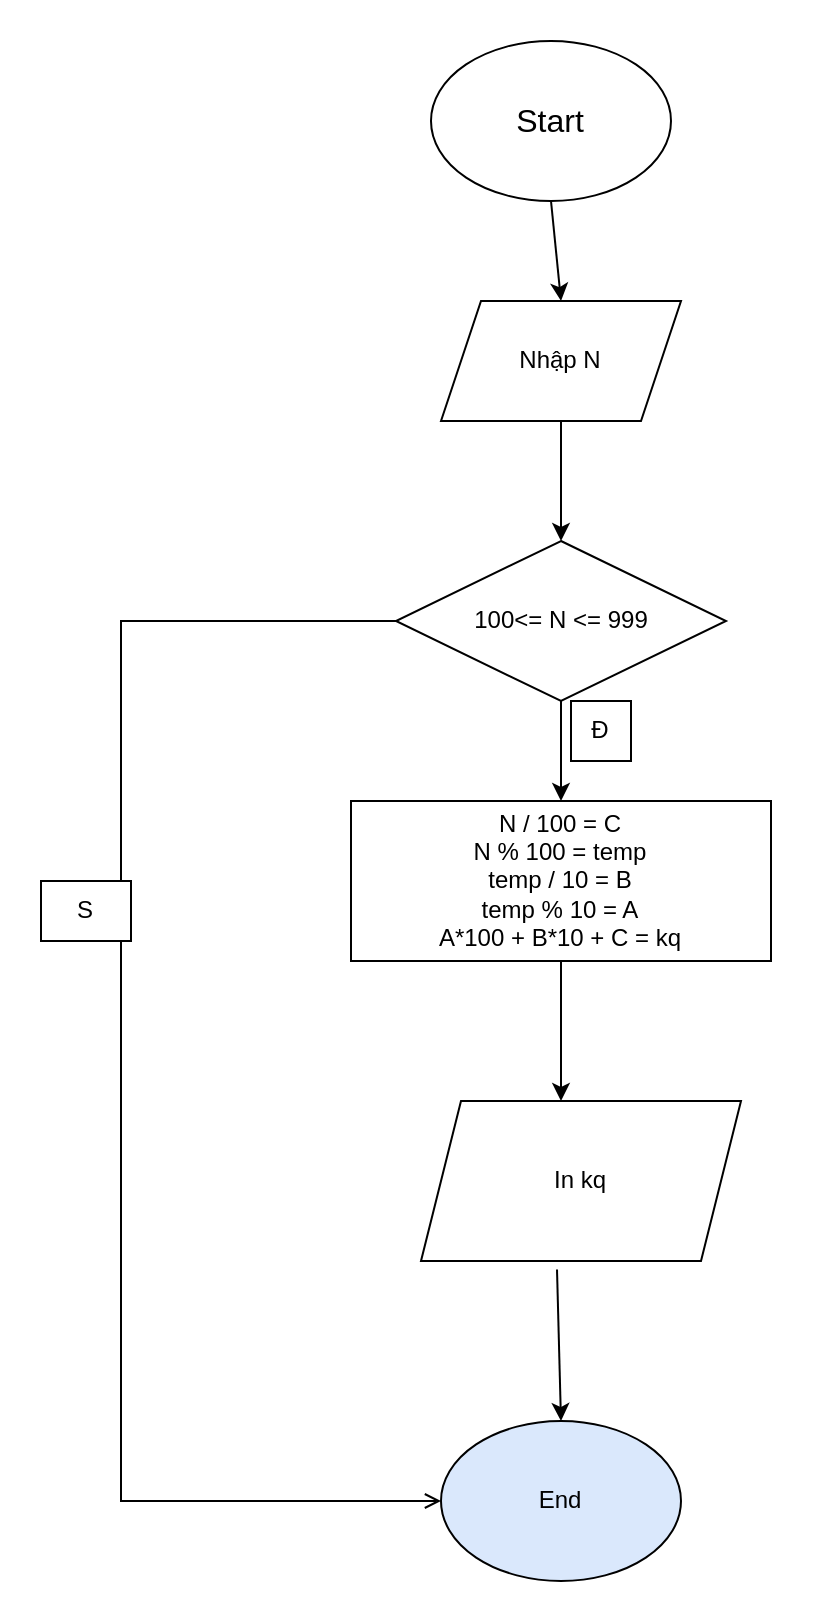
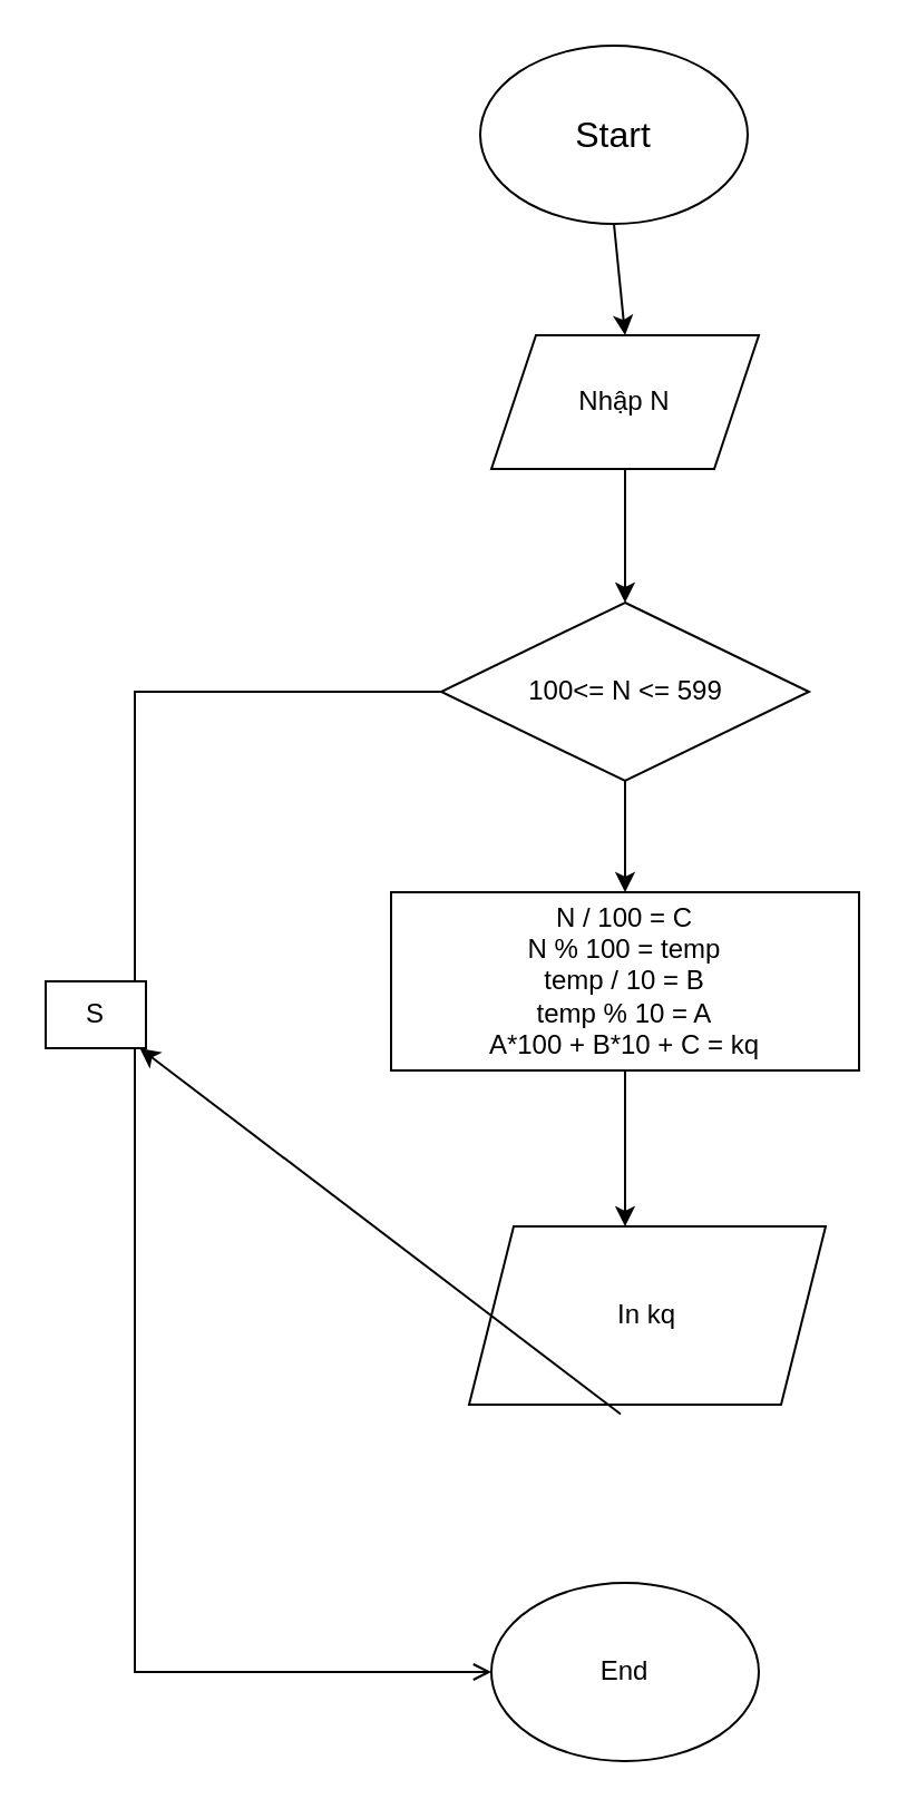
  <mxCell id="0" />
  <mxCell id="1" parent="0" />
  <mxCell id="2" value="&lt;font size=&quot;3&quot;&gt;Start&lt;/font&gt;" style="ellipse;whiteSpace=wrap;html=1;" parent="1" vertex="1"><mxGeometry x="215" y="20" width="120" height="80" as="geometry" /></mxCell>
  <mxCell id="3" value="" style="endArrow=classic;html=1;rounded=0;exitX=0.5;exitY=1;exitDx=0;exitDy=0;" parent="1" source="2" edge="1"><mxGeometry width="50" height="50" relative="1" as="geometry"><mxPoint x="280" y="160" as="sourcePoint" /><mxPoint x="280" y="150" as="targetPoint" /></mxGeometry></mxCell>
  <mxCell id="4" value="" style="endArrow=classic;html=1;rounded=0;exitX=0.5;exitY=1;exitDx=0;exitDy=0;" parent="1" edge="1"><mxGeometry width="50" height="50" relative="1" as="geometry"><mxPoint x="280" y="210" as="sourcePoint" /><mxPoint x="280" y="270" as="targetPoint" /></mxGeometry></mxCell>
  <mxCell id="5" value="N / 100 = C&lt;div&gt;N % 100 = temp&lt;/div&gt;&lt;div&gt;temp / 10 = B&lt;div&gt;temp % 10 = A&lt;/div&gt;&lt;/div&gt;&lt;div&gt;A*100 + B*10 + C = kq&lt;/div&gt;" style="rounded=0;whiteSpace=wrap;html=1;" parent="1" vertex="1"><mxGeometry x="175" y="400" width="210" height="80" as="geometry" /></mxCell>
- <mxCell id="6" value="100&amp;lt;= N &amp;lt;= 999" style="rhombus;whiteSpace=wrap;html=1;" parent="1" vertex="1"><mxGeometry x="197.5" y="270" width="165" height="80" as="geometry" /></mxCell>
+ <mxCell id="6" value="100&amp;lt;= N &amp;lt;= 599" style="rhombus;whiteSpace=wrap;html=1;" parent="1" vertex="1"><mxGeometry x="197.5" y="270" width="165" height="80" as="geometry" /></mxCell>
  <mxCell id="7" value="" style="endArrow=classic;html=1;rounded=0;exitX=0.5;exitY=1;exitDx=0;exitDy=0;entryX=0.5;entryY=0;entryDx=0;entryDy=0;" parent="1" source="6" target="5" edge="1"><mxGeometry width="50" height="50" relative="1" as="geometry"><mxPoint x="330" y="370" as="sourcePoint" /><mxPoint x="380" y="320" as="targetPoint" /></mxGeometry></mxCell>
- <mxCell id="8" value="Đ" style="whiteSpace=wrap;html=1;aspect=fixed;" parent="1" vertex="1"><mxGeometry x="285" y="350" width="30" height="30" as="geometry" /></mxCell>
  <mxCell id="9" value="" style="endArrow=open;html=1;rounded=0;exitX=0;exitY=0.5;exitDx=0;exitDy=0;" parent="1" source="6" target="14" edge="1"><mxGeometry width="50" height="50" relative="1" as="geometry"><mxPoint x="290" y="520" as="sourcePoint" /><mxPoint x="220" y="750" as="targetPoint" /><Array as="points"><mxPoint x="60" y="310" /><mxPoint x="60" y="750" /></Array></mxGeometry></mxCell>
  <mxCell id="10" value="S" style="whiteSpace=wrap;html=1;aspect=fixed;" parent="1" vertex="1"><mxGeometry x="20" y="440" width="45" height="30" as="geometry" /></mxCell>
  <mxCell id="11" value="" style="endArrow=classic;html=1;rounded=0;exitX=0.5;exitY=1;exitDx=0;exitDy=0;" parent="1" source="5" edge="1"><mxGeometry width="50" height="50" relative="1" as="geometry"><mxPoint x="310" y="510" as="sourcePoint" /><mxPoint x="280" y="550" as="targetPoint" /></mxGeometry></mxCell>
  <mxCell id="12" value="In kq" style="shape=parallelogram;perimeter=parallelogramPerimeter;whiteSpace=wrap;html=1;fixedSize=1;" parent="1" vertex="1"><mxGeometry x="210" y="550" width="160" height="80" as="geometry" /></mxCell>
  <mxCell id="13" value="Nhập N" style="shape=parallelogram;perimeter=parallelogramPerimeter;whiteSpace=wrap;html=1;fixedSize=1;rounded=0;" parent="1" vertex="1"><mxGeometry x="220" y="150" width="120" height="60" as="geometry" /></mxCell>
- <mxCell id="14" value="End" style="ellipse;whiteSpace=wrap;html=1;fillColor=#dae8fc;" parent="1" vertex="1"><mxGeometry x="220" y="710" width="120" height="80" as="geometry" /></mxCell>
- <mxCell id="15" value="" style="endArrow=classic;html=1;rounded=0;exitX=0.425;exitY=1.053;exitDx=0;exitDy=0;exitPerimeter=0;entryX=0.5;entryY=0;entryDx=0;entryDy=0;" parent="1" source="12" target="14" edge="1"><mxGeometry width="50" height="50" relative="1" as="geometry"><mxPoint x="360" y="740" as="sourcePoint" /><mxPoint x="410" y="690" as="targetPoint" /></mxGeometry></mxCell>
+ <mxCell id="14" value="End" style="ellipse;whiteSpace=wrap;html=1;" parent="1" vertex="1"><mxGeometry x="220" y="710" width="120" height="80" as="geometry" /></mxCell>
+ <mxCell id="15" value="" style="endArrow=classic;html=1;rounded=0;exitX=0.425;exitY=1.053;exitDx=0;exitDy=0;exitPerimeter=0;" parent="1" source="12" target="10" edge="1"><mxGeometry width="50" height="50" relative="1" as="geometry"><mxPoint x="360" y="740" as="sourcePoint" /><mxPoint x="410" y="690" as="targetPoint" /></mxGeometry></mxCell>
